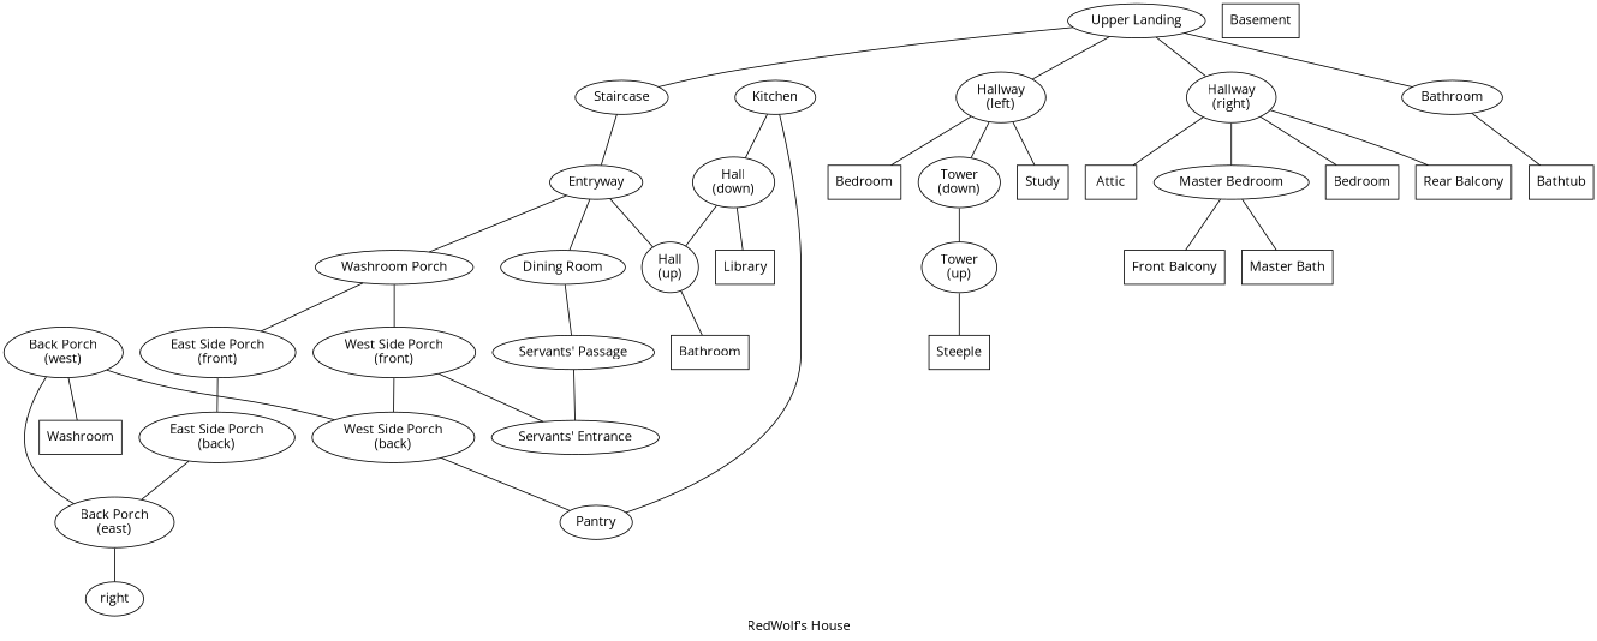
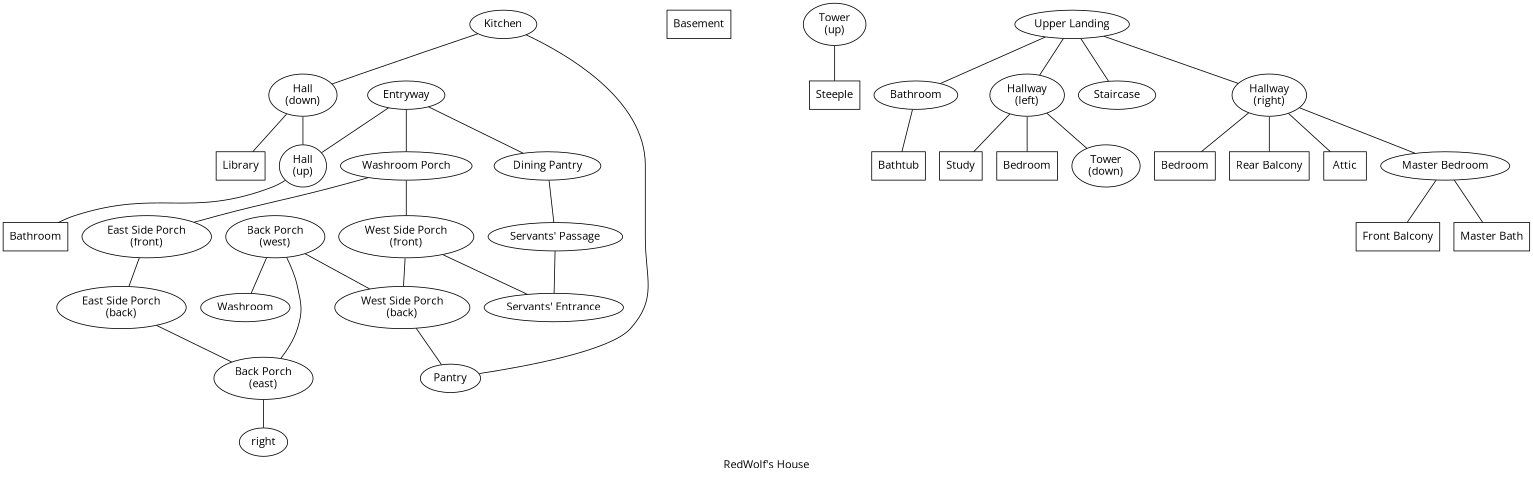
  graph {
    color=lightgrey
    fontname="Open Sans"
    label="RedWolf's House"
    style=filled
    node [fontname="Open Sans"]
    edge [fontname="Open Sans"]
-   Washroom [shape=box]
+   Washroom [shape=ellipse]
    Basement [shape=box]
    n3 [label="Washroom Porch"]
    "East Side Porch\n(front)"
    "West Side Porch\n(front)"
    "East Side Porch\n(back)"
    "West Side Porch\n(back)"
    "Servants' Entrance"
    "Back Porch\n(east)"
    Pantry
    "Back Porch\n(west)"
    n12 [label=right]
    Steeple [shape=box]
    Study [shape=box]
    n15 [label=Bedroom shape=box]
    n16 [label=Bedroom shape=box]
    n17 [label=Bathroom]
    Bathtub [shape=box]
    "Rear Balcony" [shape=box]
    "Front Balcony" [shape=box]
    "Master Bath" [shape=box]
    Attic [shape=box]
    n23 [label=Bathroom shape=box]
    Library [shape=box]
    "Upper Landing"
    "Hallway\n(left)"
    Staircase
    "Hallway\n(right)"
    "Tower\n(down)"
    Entryway
    "Master Bedroom"
    "Tower\n(up)"
-   "Dining Room"
+   "Dining Room" [label="Dining Pantry"]
    "Hall\n(up)"
    "Servants' Passage"
    Kitchen
    "Hall\n(down)"
    n3 -- "East Side Porch\n(front)"
    n3 -- "West Side Porch\n(front)"
    "East Side Porch\n(front)" -- "East Side Porch\n(back)"
    "West Side Porch\n(front)" -- "West Side Porch\n(back)"
    "West Side Porch\n(front)" -- "Servants' Entrance"
    "East Side Porch\n(back)" -- "Back Porch\n(east)"
    "West Side Porch\n(back)" -- Pantry
    "Back Porch\n(east)" -- n12
    "Back Porch\n(west)" -- Washroom
    "Back Porch\n(west)" -- "West Side Porch\n(back)"
    "Back Porch\n(west)" -- "Back Porch\n(east)"
    n17 -- Bathtub
    "Upper Landing" -- n17
    "Upper Landing" -- "Hallway\n(left)"
    "Upper Landing" -- Staircase
    "Upper Landing" -- "Hallway\n(right)"
    "Hallway\n(left)" -- Study
    "Hallway\n(left)" -- n15
    "Hallway\n(left)" -- "Tower\n(down)"
-   Staircase -- Entryway
    "Hallway\n(right)" -- n16
    "Hallway\n(right)" -- "Rear Balcony"
    "Hallway\n(right)" -- Attic
    "Hallway\n(right)" -- "Master Bedroom"
-   "Tower\n(down)" -- "Tower\n(up)"
    Entryway -- n3
    Entryway -- "Dining Room"
    Entryway -- "Hall\n(up)"
    "Master Bedroom" -- "Front Balcony"
    "Master Bedroom" -- "Master Bath"
    "Tower\n(up)" -- Steeple
    "Dining Room" -- "Servants' Passage"
    "Hall\n(up)" -- n23
    "Servants' Passage" -- "Servants' Entrance"
    Kitchen -- Pantry
    Kitchen -- "Hall\n(down)"
    "Hall\n(down)" -- Library
    "Hall\n(down)" -- "Hall\n(up)"
  }
